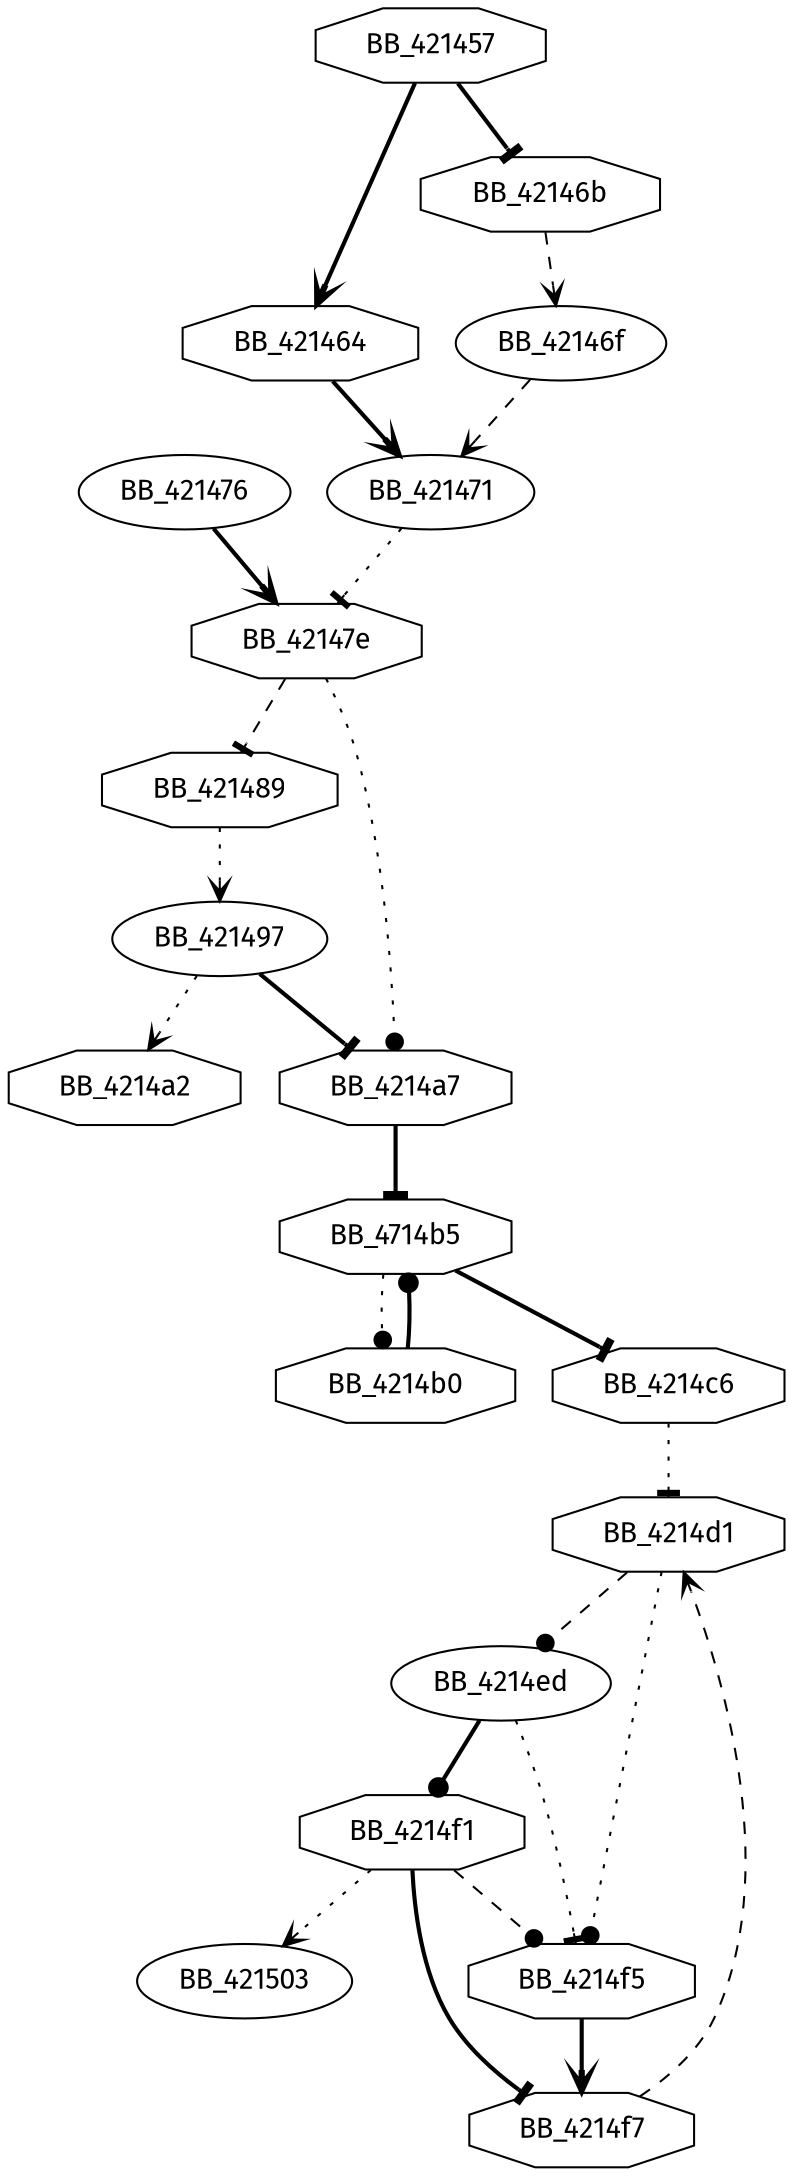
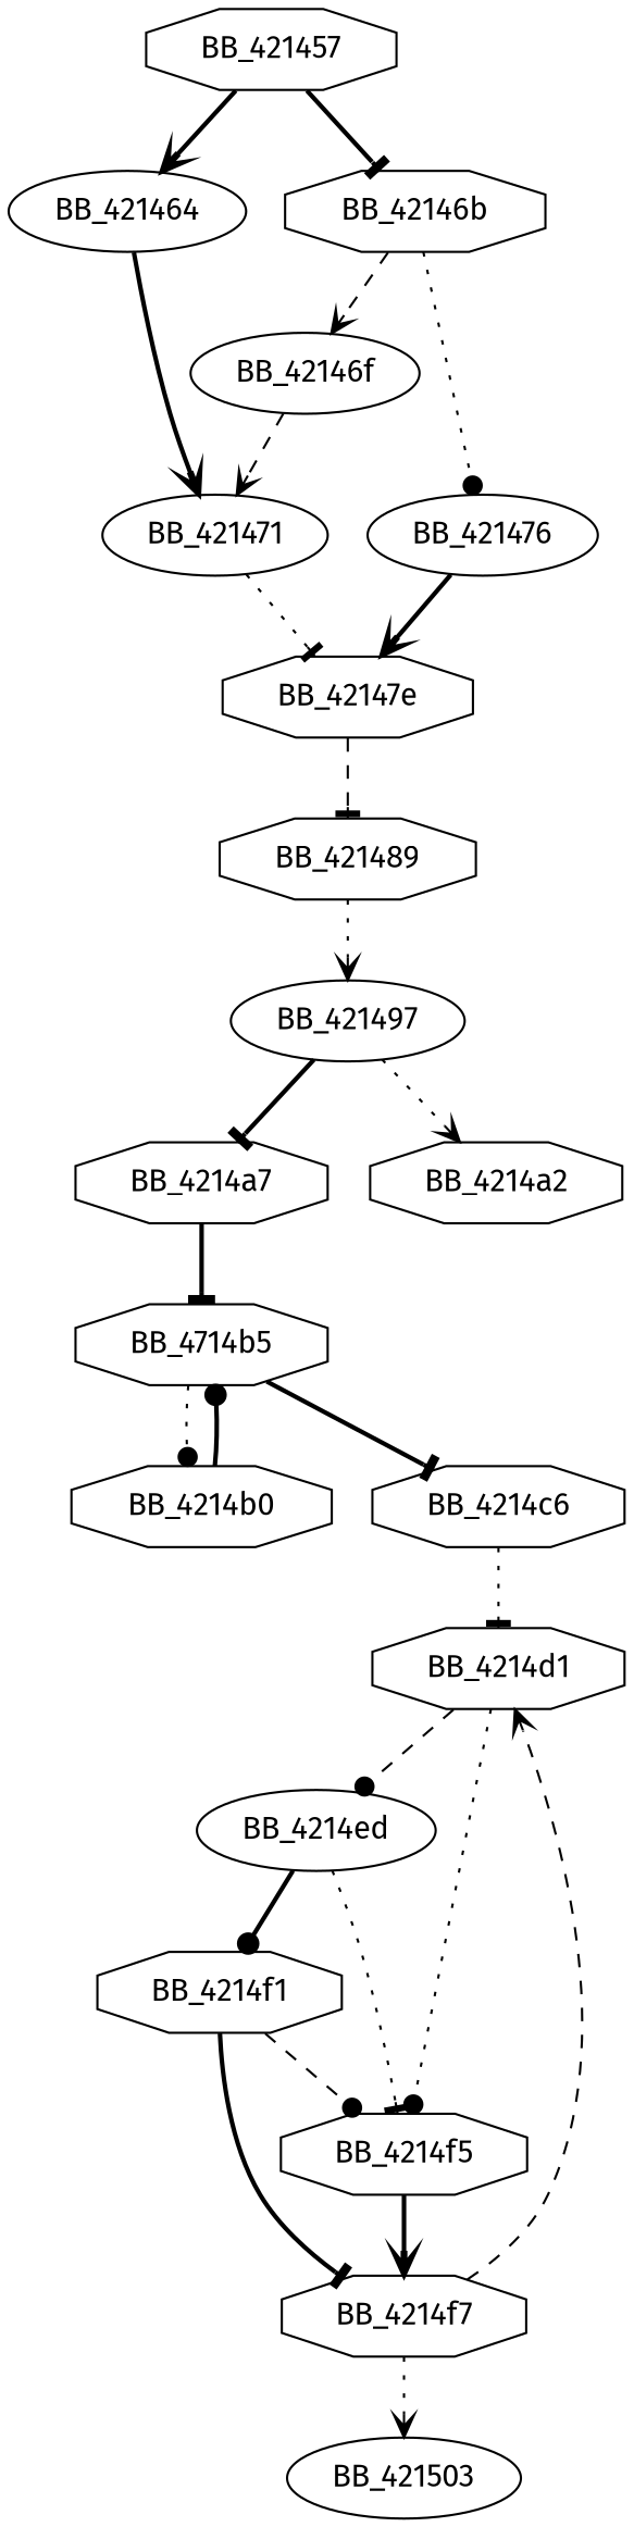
  digraph {
    fontname="Fira Sans"
    node [fontname="Fira Sans" shape=octagon]
    edge [arrowhead=vee fontname="Fira Sans" style=bold]
-   BB_421464
+   BB_421464 [shape=ellipse]
    BB_421457
    BB_42146b
    BB_421471 [shape=ellipse]
    BB_42146f [shape=ellipse]
    BB_421476 [shape=ellipse]
    BB_42147e
    BB_421489
    BB_4214a7
    BB_421497 [shape=ellipse]
    n11 [label=BB_4714b5]
    BB_4214a2
    BB_4214b0
    BB_4214c6
    BB_4214d1
    BB_4214ed [shape=ellipse]
    BB_4214f5
    BB_4214f1
    BB_4214f7
    BB_421503 [shape=ellipse]
    BB_421464 -> BB_421471
    BB_421457 -> BB_421464
    BB_421457 -> BB_42146b [arrowhead=tee]
    BB_42146b -> BB_42146f [style=dashed]
+   BB_42146b -> BB_421476 [arrowhead=dot style=dotted]
    BB_421471 -> BB_42147e [arrowhead=tee style=dotted]
    BB_42146f -> BB_421471 [style=dashed]
    BB_421476 -> BB_42147e
    BB_42147e -> BB_421489 [arrowhead=tee style=dashed]
-   BB_42147e -> BB_4214a7 [arrowhead=dot style=dotted]
    BB_421489 -> BB_421497 [style=dotted]
    BB_4214a7 -> n11 [arrowhead=tee]
    BB_421497 -> BB_4214a7 [arrowhead=tee]
    BB_421497 -> BB_4214a2 [style=dotted]
    n11 -> BB_4214b0 [arrowhead=dot style=dotted]
    n11 -> BB_4214c6 [arrowhead=tee]
    BB_4214b0 -> n11 [arrowhead=dot]
    BB_4214c6 -> BB_4214d1 [arrowhead=tee style=dotted]
    BB_4214d1 -> BB_4214ed [arrowhead=dot style=dashed]
    BB_4214d1 -> BB_4214f5 [arrowhead=dot style=dotted]
    BB_4214ed -> BB_4214f5 [arrowhead=tee style=dotted]
    BB_4214ed -> BB_4214f1 [arrowhead=dot]
    BB_4214f5 -> BB_4214f7
    BB_4214f1 -> BB_4214f5 [arrowhead=dot style=dashed]
    BB_4214f1 -> BB_4214f7 [arrowhead=tee]
    BB_4214f7 -> BB_4214d1 [style=dashed]
-   BB_4214f1 -> BB_421503 [style=dotted]
+   BB_4214f7 -> BB_421503 [style=dotted]
  }
